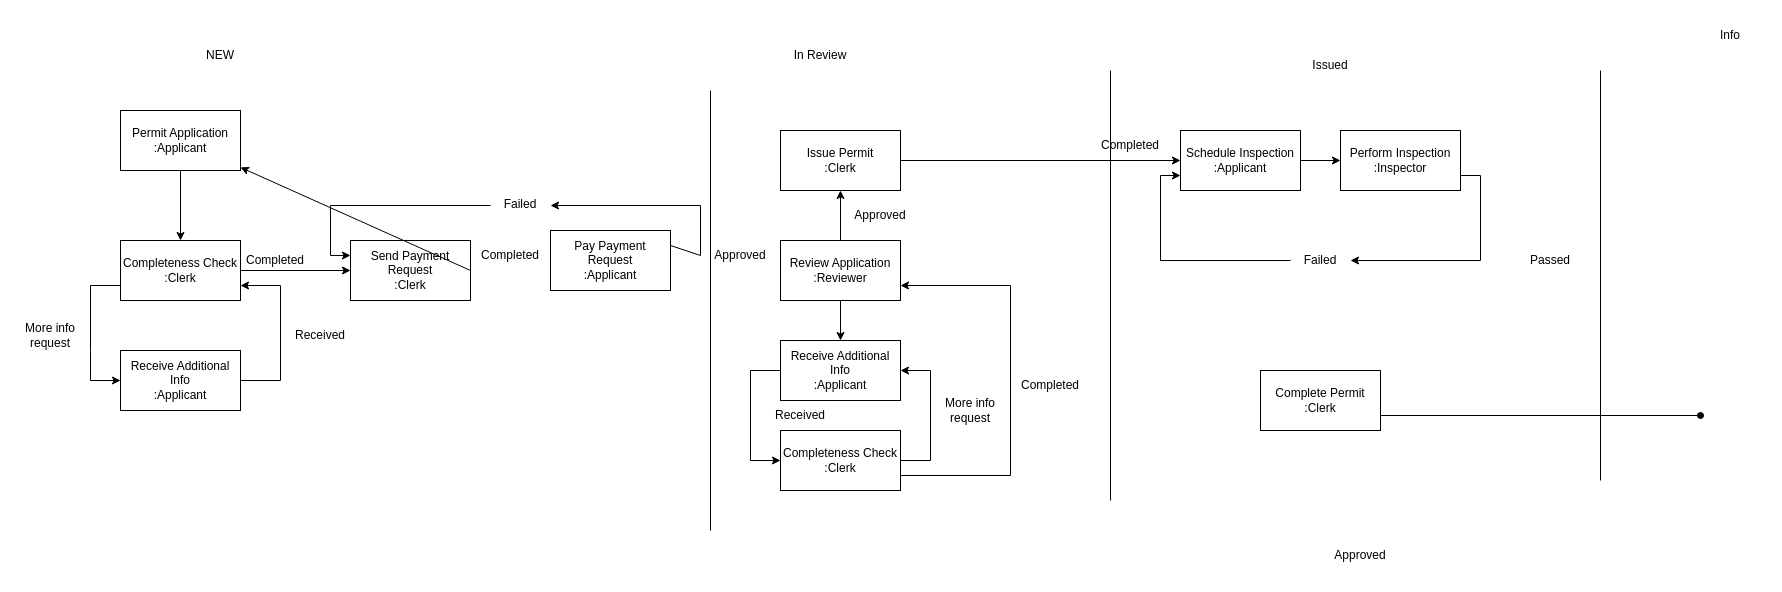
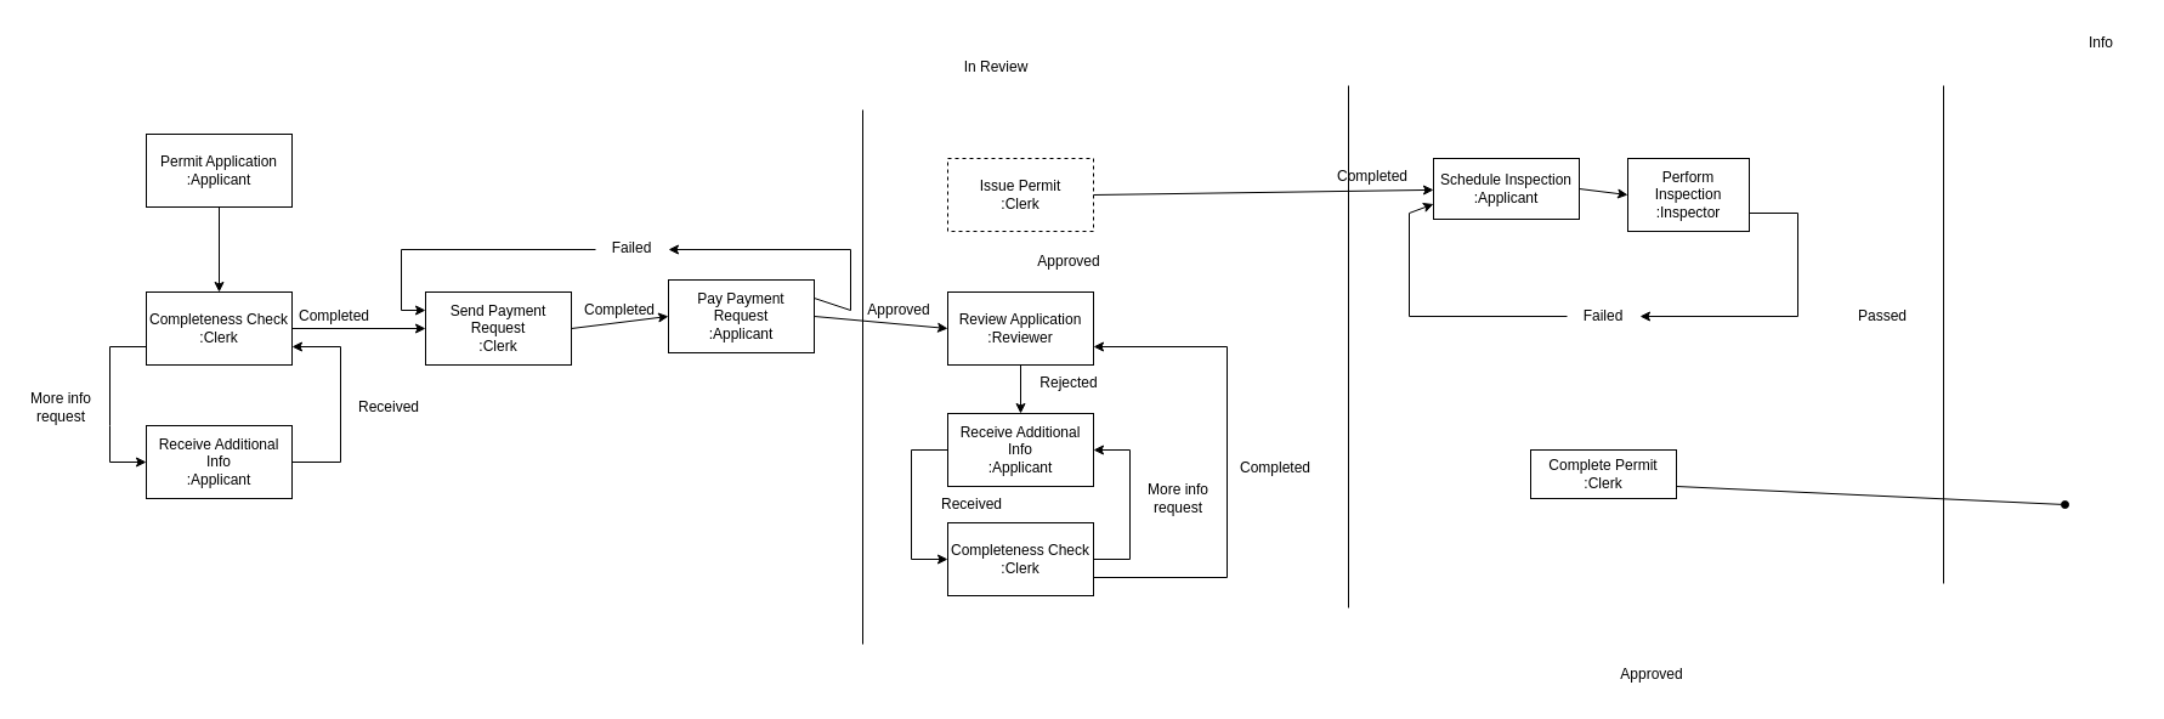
  <mxCell id="0" />
  <mxCell id="1" parent="0" />
  <mxCell id="2" value="" style="endArrow=none;html=1;rounded=0;" parent="1" edge="1"><mxGeometry width="50" height="50" relative="1" as="geometry"><mxPoint x="710" y="90" as="sourcePoint" /><mxPoint x="710" y="530" as="targetPoint" /></mxGeometry></mxCell>
  <mxCell id="3" value="Permit Application&lt;br&gt;:Applicant" style="rounded=0;whiteSpace=wrap;html=1;" parent="1" vertex="1"><mxGeometry x="120" y="110" width="120" height="60" as="geometry" /></mxCell>
  <mxCell id="4" value="" style="endArrow=classic;html=1;rounded=0;exitX=0.5;exitY=1;exitDx=0;exitDy=0;" parent="1" source="3" edge="1"><mxGeometry width="50" height="50" relative="1" as="geometry"><mxPoint x="610" y="250" as="sourcePoint" /><mxPoint x="180" y="240" as="targetPoint" /></mxGeometry></mxCell>
  <mxCell id="5" value="Completeness Check&lt;br&gt;:Clerk" style="rounded=0;whiteSpace=wrap;html=1;" parent="1" vertex="1"><mxGeometry x="120" y="240" width="120" height="60" as="geometry" /></mxCell>
- <mxCell id="6" value="NEW" style="text;html=1;strokeColor=none;fillColor=none;align=center;verticalAlign=middle;whiteSpace=wrap;rounded=0;" parent="1" vertex="1"><mxGeometry x="190" y="40" width="60" height="30" as="geometry" /></mxCell>
  <mxCell id="7" value="" style="endArrow=classic;html=1;rounded=0;exitX=0;exitY=0.75;exitDx=0;exitDy=0;" parent="1" source="5" edge="1"><mxGeometry width="50" height="50" relative="1" as="geometry"><mxPoint x="610" y="360" as="sourcePoint" /><mxPoint x="120" y="380" as="targetPoint" /><Array as="points"><mxPoint x="90" y="285" /><mxPoint x="90" y="350" /><mxPoint x="90" y="380" /></Array></mxGeometry></mxCell>
  <mxCell id="8" value="Receive Additional Info&lt;br&gt;:Applicant" style="rounded=0;whiteSpace=wrap;html=1;" parent="1" vertex="1"><mxGeometry x="120" y="350" width="120" height="60" as="geometry" /></mxCell>
  <mxCell id="9" value="More info request" style="text;html=1;strokeColor=none;fillColor=none;align=center;verticalAlign=middle;whiteSpace=wrap;rounded=0;" parent="1" vertex="1"><mxGeometry x="20" y="320" width="60" height="30" as="geometry" /></mxCell>
  <mxCell id="10" value="" style="endArrow=classic;html=1;rounded=0;exitX=1;exitY=0.5;exitDx=0;exitDy=0;entryX=1;entryY=0.75;entryDx=0;entryDy=0;" parent="1" source="8" target="5" edge="1"><mxGeometry width="50" height="50" relative="1" as="geometry"><mxPoint x="610" y="330" as="sourcePoint" /><mxPoint x="310" y="260" as="targetPoint" /><Array as="points"><mxPoint x="280" y="380" /><mxPoint x="280" y="285" /></Array></mxGeometry></mxCell>
  <mxCell id="11" value="Received" style="text;html=1;strokeColor=none;fillColor=none;align=center;verticalAlign=middle;whiteSpace=wrap;rounded=0;" parent="1" vertex="1"><mxGeometry x="290" y="320" width="60" height="30" as="geometry" /></mxCell>
  <mxCell id="12" value="Completed" style="text;html=1;strokeColor=none;fillColor=none;align=center;verticalAlign=middle;whiteSpace=wrap;rounded=0;" parent="1" vertex="1"><mxGeometry x="240" y="245" width="70" height="30" as="geometry" /></mxCell>
  <mxCell id="13" value="In Review" style="text;html=1;strokeColor=none;fillColor=none;align=center;verticalAlign=middle;whiteSpace=wrap;rounded=0;" parent="1" vertex="1"><mxGeometry x="790" y="40" width="60" height="30" as="geometry" /></mxCell>
  <mxCell id="14" value="Review Application&lt;br&gt;:Reviewer" style="rounded=0;whiteSpace=wrap;html=1;" parent="1" vertex="1"><mxGeometry x="780" y="240" width="120" height="60" as="geometry" /></mxCell>
  <mxCell id="15" value="Receive Additional Info&lt;br&gt;:Applicant" style="rounded=0;whiteSpace=wrap;html=1;" parent="1" vertex="1"><mxGeometry x="780" y="340" width="120" height="60" as="geometry" /></mxCell>
  <mxCell id="16" value="" style="endArrow=classic;html=1;rounded=0;exitX=0.5;exitY=1;exitDx=0;exitDy=0;entryX=0.5;entryY=0;entryDx=0;entryDy=0;" parent="1" source="14" target="15" edge="1"><mxGeometry width="50" height="50" relative="1" as="geometry"><mxPoint x="960" y="320" as="sourcePoint" /><mxPoint x="1010" y="270" as="targetPoint" /></mxGeometry></mxCell>
+ <mxCell id="17" value="Rejected" style="text;html=1;strokeColor=none;fillColor=none;align=center;verticalAlign=middle;whiteSpace=wrap;rounded=0;" parent="1" vertex="1"><mxGeometry x="850" y="300" width="60" height="30" as="geometry" /></mxCell>
  <mxCell id="18" value="Completeness Check&lt;br&gt;:Clerk" style="rounded=0;whiteSpace=wrap;html=1;" parent="1" vertex="1"><mxGeometry x="780" y="430" width="120" height="60" as="geometry" /></mxCell>
  <mxCell id="19" value="Received" style="text;html=1;strokeColor=none;fillColor=none;align=center;verticalAlign=middle;whiteSpace=wrap;rounded=0;" parent="1" vertex="1"><mxGeometry x="770" y="400" width="60" height="30" as="geometry" /></mxCell>
  <mxCell id="20" value="" style="endArrow=classic;html=1;rounded=0;exitX=0;exitY=0.5;exitDx=0;exitDy=0;entryX=0;entryY=0.5;entryDx=0;entryDy=0;" parent="1" source="15" target="18" edge="1"><mxGeometry width="50" height="50" relative="1" as="geometry"><mxPoint x="960" y="310" as="sourcePoint" /><mxPoint x="720" y="460" as="targetPoint" /><Array as="points"><mxPoint x="750" y="370" /><mxPoint x="750" y="460" /></Array></mxGeometry></mxCell>
  <mxCell id="21" value="" style="endArrow=classic;html=1;rounded=0;exitX=1;exitY=0.5;exitDx=0;exitDy=0;entryX=1;entryY=0.5;entryDx=0;entryDy=0;" parent="1" source="18" target="15" edge="1"><mxGeometry width="50" height="50" relative="1" as="geometry"><mxPoint x="960" y="310" as="sourcePoint" /><mxPoint x="950" y="360" as="targetPoint" /><Array as="points"><mxPoint x="930" y="460" /><mxPoint x="930" y="370" /></Array></mxGeometry></mxCell>
  <mxCell id="22" value="More info request" style="text;html=1;strokeColor=none;fillColor=none;align=center;verticalAlign=middle;whiteSpace=wrap;rounded=0;" parent="1" vertex="1"><mxGeometry x="940" y="395" width="60" height="30" as="geometry" /></mxCell>
  <mxCell id="23" value="" style="endArrow=classic;html=1;rounded=0;exitX=1;exitY=0.75;exitDx=0;exitDy=0;entryX=1;entryY=0.75;entryDx=0;entryDy=0;edgeStyle=orthogonalEdgeStyle;" parent="1" source="18" target="14" edge="1"><mxGeometry width="50" height="50" relative="1" as="geometry"><mxPoint x="960" y="310" as="sourcePoint" /><mxPoint x="990" y="280" as="targetPoint" /><Array as="points"><mxPoint x="1010" y="475" /><mxPoint x="1010" y="285" /></Array></mxGeometry></mxCell>
  <mxCell id="24" value="Completed" style="text;html=1;strokeColor=none;fillColor=none;align=center;verticalAlign=middle;whiteSpace=wrap;rounded=0;" parent="1" vertex="1"><mxGeometry x="1020" y="370" width="60" height="30" as="geometry" /></mxCell>
  <mxCell id="25" value="Approved" style="text;html=1;strokeColor=none;fillColor=none;align=center;verticalAlign=middle;whiteSpace=wrap;rounded=0;" parent="1" vertex="1"><mxGeometry x="850" y="200" width="60" height="30" as="geometry" /></mxCell>
  <mxCell id="26" value="Send Payment Request&lt;br&gt;:Clerk" style="rounded=0;whiteSpace=wrap;html=1;" parent="1" vertex="1"><mxGeometry x="350" y="240" width="120" height="60" as="geometry" /></mxCell>
  <mxCell id="27" value="Pay Payment Request&lt;br&gt;:Applicant" style="rounded=0;whiteSpace=wrap;html=1;" parent="1" vertex="1"><mxGeometry x="550" y="230" width="120" height="60" as="geometry" /></mxCell>
- <mxCell id="28" value="" style="endArrow=classic;html=1;rounded=0;exitX=1;exitY=0.5;exitDx=0;exitDy=0;" parent="1" source="26" target="3" edge="1"><mxGeometry width="50" height="50" relative="1" as="geometry"><mxPoint x="790" y="400" as="sourcePoint" /><mxPoint x="840" y="350" as="targetPoint" /></mxGeometry></mxCell>
+ <mxCell id="28" value="" style="endArrow=classic;html=1;rounded=0;exitX=1;exitY=0.5;exitDx=0;exitDy=0;entryX=0;entryY=0.5;entryDx=0;entryDy=0;" parent="1" source="26" target="27" edge="1"><mxGeometry width="50" height="50" relative="1" as="geometry"><mxPoint x="790" y="400" as="sourcePoint" /><mxPoint x="840" y="350" as="targetPoint" /></mxGeometry></mxCell>
  <mxCell id="29" style="edgeStyle=orthogonalEdgeStyle;rounded=0;orthogonalLoop=1;jettySize=auto;html=1;exitX=0.5;exitY=1;exitDx=0;exitDy=0;" parent="1" source="27" target="27" edge="1"><mxGeometry relative="1" as="geometry" /></mxCell>
  <mxCell id="30" value="Completed" style="text;html=1;strokeColor=none;fillColor=none;align=center;verticalAlign=middle;whiteSpace=wrap;rounded=0;" parent="1" vertex="1"><mxGeometry x="480" y="240" width="60" height="30" as="geometry" /></mxCell>
  <mxCell id="31" value="Failed" style="text;html=1;strokeColor=none;fillColor=none;align=center;verticalAlign=middle;whiteSpace=wrap;rounded=0;" parent="1" vertex="1"><mxGeometry x="490" y="189" width="60" height="30" as="geometry" /></mxCell>
  <mxCell id="32" value="" style="endArrow=classic;html=1;rounded=0;exitX=0;exitY=0.5;exitDx=0;exitDy=0;entryX=0;entryY=0.25;entryDx=0;entryDy=0;" parent="1" target="26" edge="1"><mxGeometry width="50" height="50" relative="1" as="geometry"><mxPoint x="490" y="205" as="sourcePoint" /><mxPoint x="330" y="270" as="targetPoint" /><Array as="points"><mxPoint x="330" y="205" /><mxPoint x="330" y="255" /></Array></mxGeometry></mxCell>
  <mxCell id="33" value="" style="endArrow=classic;html=1;rounded=0;exitX=1;exitY=0.25;exitDx=0;exitDy=0;entryX=1;entryY=0.5;entryDx=0;entryDy=0;" parent="1" source="27" edge="1"><mxGeometry width="50" height="50" relative="1" as="geometry"><mxPoint x="530" y="390" as="sourcePoint" /><mxPoint x="550" y="205" as="targetPoint" /><Array as="points"><mxPoint x="700" y="255" /><mxPoint x="700" y="205" /></Array></mxGeometry></mxCell>
  <mxCell id="34" value="Approved" style="text;html=1;strokeColor=none;fillColor=none;align=center;verticalAlign=middle;whiteSpace=wrap;rounded=0;" parent="1" vertex="1"><mxGeometry x="1330" y="540" width="60" height="30" as="geometry" /></mxCell>
- <mxCell id="35" value="Issue Permit&lt;br&gt;:Clerk" style="rounded=0;whiteSpace=wrap;html=1;" parent="1" vertex="1"><mxGeometry x="780" y="130" width="120" height="60" as="geometry" /></mxCell>
+ <mxCell id="35" value="Issue Permit&lt;br&gt;:Clerk" style="rounded=0;whiteSpace=wrap;html=1;dashed=1;" parent="1" vertex="1"><mxGeometry x="780" y="130" width="120" height="60" as="geometry" /></mxCell>
  <mxCell id="36" value="" style="endArrow=none;html=1;rounded=0;" parent="1" edge="1"><mxGeometry width="50" height="50" relative="1" as="geometry"><mxPoint x="1110" y="70" as="sourcePoint" /><mxPoint x="1110" y="500" as="targetPoint" /></mxGeometry></mxCell>
  <mxCell id="37" value="" style="endArrow=classic;html=1;rounded=0;exitX=1;exitY=0.5;exitDx=0;exitDy=0;" parent="1" source="35" target="38" edge="1"><mxGeometry width="50" height="50" relative="1" as="geometry"><mxPoint x="720" y="270" as="sourcePoint" /><mxPoint x="1180" y="160" as="targetPoint" /></mxGeometry></mxCell>
- <mxCell id="38" value="Schedule Inspection&lt;br&gt;:Applicant" style="rounded=0;whiteSpace=wrap;html=1;" parent="1" vertex="1"><mxGeometry x="1180" y="130" width="120" height="60" as="geometry" /></mxCell>
- <mxCell id="39" value="Perform Inspection&lt;br&gt;:Inspector" style="rounded=0;whiteSpace=wrap;html=1;" parent="1" vertex="1"><mxGeometry x="1340" y="130" width="120" height="60" as="geometry" /></mxCell>
+ <mxCell id="38" value="Schedule Inspection&lt;br&gt;:Applicant" style="rounded=0;whiteSpace=wrap;html=1;" parent="1" vertex="1"><mxGeometry x="1180" y="130" width="120" height="50" as="geometry" /></mxCell>
+ <mxCell id="39" value="Perform Inspection&lt;br&gt;:Inspector" style="rounded=0;whiteSpace=wrap;html=1;" parent="1" vertex="1"><mxGeometry x="1340" y="130" width="100" height="60" as="geometry" /></mxCell>
  <mxCell id="40" value="" style="endArrow=classic;html=1;rounded=0;exitX=1;exitY=0.5;exitDx=0;exitDy=0;entryX=0;entryY=0.5;entryDx=0;entryDy=0;" parent="1" source="38" target="39" edge="1"><mxGeometry width="50" height="50" relative="1" as="geometry"><mxPoint x="720" y="260" as="sourcePoint" /><mxPoint x="770" y="210" as="targetPoint" /></mxGeometry></mxCell>
  <mxCell id="41" value="" style="endArrow=classic;html=1;rounded=0;exitX=1;exitY=0.75;exitDx=0;exitDy=0;entryX=1;entryY=0.5;entryDx=0;entryDy=0;" parent="1" source="39" target="42" edge="1"><mxGeometry width="50" height="50" relative="1" as="geometry"><mxPoint x="1370" y="260" as="sourcePoint" /><mxPoint x="1390" y="260" as="targetPoint" /><Array as="points"><mxPoint x="1480" y="175" /><mxPoint x="1480" y="260" /></Array></mxGeometry></mxCell>
  <mxCell id="42" value="Failed" style="text;html=1;strokeColor=none;fillColor=none;align=center;verticalAlign=middle;whiteSpace=wrap;rounded=0;" parent="1" vertex="1"><mxGeometry x="1290" y="245" width="60" height="30" as="geometry" /></mxCell>
  <mxCell id="43" value="" style="endArrow=classic;html=1;rounded=0;exitX=0;exitY=0.5;exitDx=0;exitDy=0;entryX=0;entryY=0.75;entryDx=0;entryDy=0;" parent="1" source="42" target="38" edge="1"><mxGeometry width="50" height="50" relative="1" as="geometry"><mxPoint x="1370" y="260" as="sourcePoint" /><mxPoint x="1160" y="180" as="targetPoint" /><Array as="points"><mxPoint x="1160" y="260" /><mxPoint x="1160" y="175" /></Array></mxGeometry></mxCell>
  <mxCell id="44" value="Completed" style="text;html=1;strokeColor=none;fillColor=none;align=center;verticalAlign=middle;whiteSpace=wrap;rounded=0;" parent="1" vertex="1"><mxGeometry x="1100" y="130" width="60" height="30" as="geometry" /></mxCell>
- <mxCell id="45" value="Complete Permit&lt;br&gt;:Clerk" style="rounded=0;whiteSpace=wrap;html=1;" parent="1" vertex="1"><mxGeometry x="1260" y="370" width="120" height="60" as="geometry" /></mxCell>
+ <mxCell id="45" value="Complete Permit&lt;br&gt;:Clerk" style="rounded=0;whiteSpace=wrap;html=1;" parent="1" vertex="1"><mxGeometry x="1260" y="370" width="120" height="40" as="geometry" /></mxCell>
  <mxCell id="46" value="Passed" style="text;html=1;strokeColor=none;fillColor=none;align=center;verticalAlign=middle;whiteSpace=wrap;rounded=0;" parent="1" vertex="1"><mxGeometry x="1520" y="245" width="60" height="30" as="geometry" /></mxCell>
  <mxCell id="47" value="" style="endArrow=oval;html=1;rounded=0;exitX=1;exitY=0.75;exitDx=0;exitDy=0;endFill=1;" parent="1" source="45" edge="1"><mxGeometry width="50" height="50" relative="1" as="geometry"><mxPoint x="1370" y="250" as="sourcePoint" /><mxPoint x="1700" y="415" as="targetPoint" /></mxGeometry></mxCell>
- <mxCell id="48" value="Issued" style="text;html=1;strokeColor=none;fillColor=none;align=center;verticalAlign=middle;whiteSpace=wrap;rounded=0;" parent="1" vertex="1"><mxGeometry x="1300" y="50" width="60" height="30" as="geometry" /></mxCell>
  <mxCell id="49" value="" style="endArrow=none;html=1;rounded=0;" parent="1" edge="1"><mxGeometry width="50" height="50" relative="1" as="geometry"><mxPoint x="1600" y="480" as="sourcePoint" /><mxPoint x="1600" y="70" as="targetPoint" /></mxGeometry></mxCell>
  <mxCell id="50" value="Info" style="text;html=1;strokeColor=none;fillColor=none;align=center;verticalAlign=middle;whiteSpace=wrap;rounded=0;" parent="1" vertex="1"><mxGeometry x="1700" y="20" width="60" height="30" as="geometry" /></mxCell>
- <mxCell id="51" value="" style="endArrow=classic;html=1;rounded=0;exitX=0.5;exitY=0;exitDx=0;exitDy=0;entryX=0.5;entryY=1;entryDx=0;entryDy=0;" edge="1" parent="1" source="14" target="35"><mxGeometry width="50" height="50" relative="1" as="geometry"><mxPoint x="1180" y="260" as="sourcePoint" /><mxPoint x="1230" y="210" as="targetPoint" /></mxGeometry></mxCell>
  <mxCell id="52" value="" style="endArrow=classic;html=1;rounded=0;exitX=1;exitY=0.5;exitDx=0;exitDy=0;entryX=0;entryY=0.5;entryDx=0;entryDy=0;" edge="1" parent="1" source="5" target="26"><mxGeometry width="50" height="50" relative="1" as="geometry"><mxPoint x="310" y="280" as="sourcePoint" /><mxPoint x="360" y="230" as="targetPoint" /></mxGeometry></mxCell>
+ <mxCell id="53" value="" style="endArrow=classic;html=1;rounded=0;exitX=1;exitY=0.5;exitDx=0;exitDy=0;entryX=0;entryY=0.5;entryDx=0;entryDy=0;" edge="1" parent="1" source="27" target="14"><mxGeometry width="50" height="50" relative="1" as="geometry"><mxPoint x="310" y="280" as="sourcePoint" /><mxPoint x="360" y="230" as="targetPoint" /></mxGeometry></mxCell>
  <mxCell id="54" value="Approved" style="text;html=1;strokeColor=none;fillColor=none;align=center;verticalAlign=middle;whiteSpace=wrap;rounded=0;" vertex="1" parent="1"><mxGeometry x="710" y="240" width="60" height="30" as="geometry" /></mxCell>
